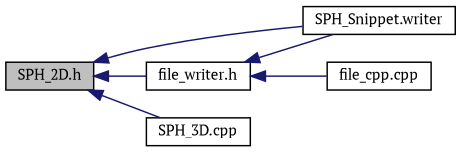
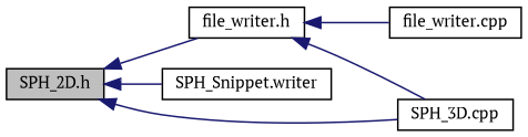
  digraph {
    fontname="PT Serif"
    rankdir=LR
    node [color=black fillcolor=white fontname="PT Serif" fontsize=10 shape=record style=filled]
    edge [color=midnightblue dir=back fontname="PT Serif" fontsize=10 labelfontname=Helvetica labelfontsize=10 style=solid]
    n1 [fillcolor=grey75 fontcolor=black height=0.2 label="SPH_2D.h" width=0.4]
    n2 [height=0.2 label="file_writer.h" width=0.4]
    n3 [height=0.2 label="SPH_Snippet.writer" width=0.4]
    n4 [height=0.2 label="SPH_3D.cpp" width=0.4]
-   n5 [height=0.2 label="file_cpp.cpp" width=0.4]
+   n5 [height=0.2 label="file_writer.cpp" width=0.4]
    n1 -> n2
    n1 -> n3
    n1 -> n4
-   n2 -> n3
+   n2 -> n4
    n2 -> n5
  }
